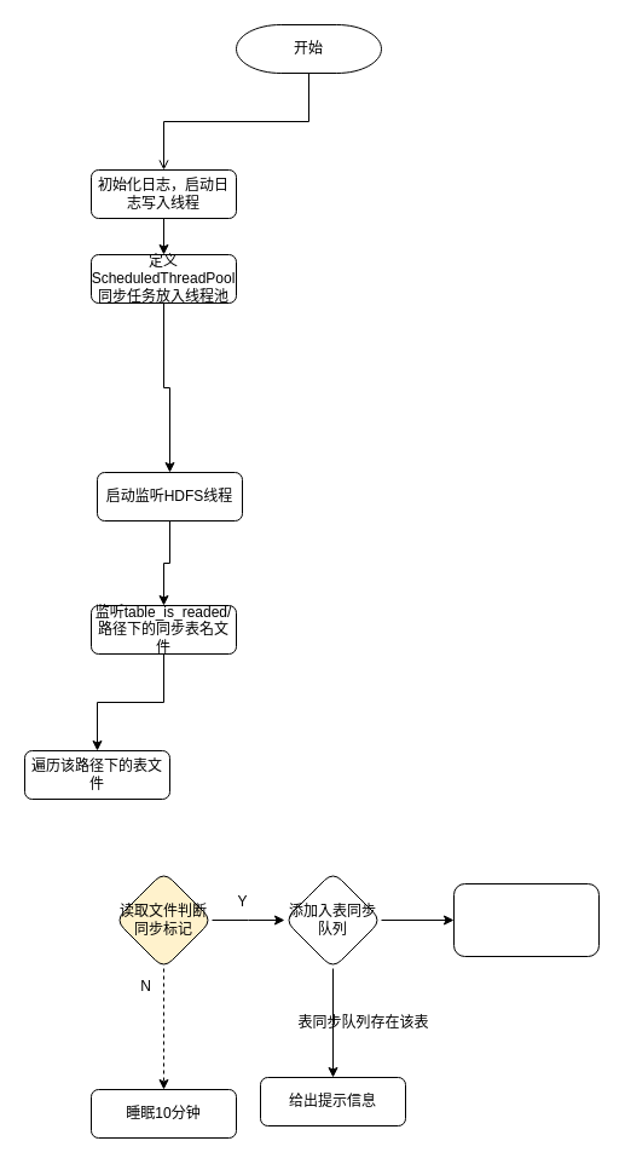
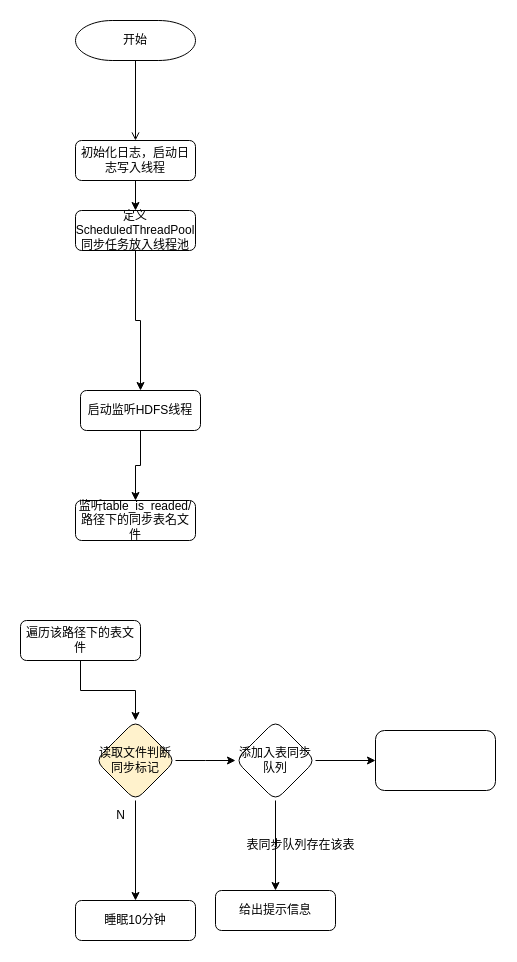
  <mxCell id="0" />
  <mxCell id="1" parent="0" />
  <mxCell id="2" value="" style="edgeStyle=orthogonalEdgeStyle;rounded=0;orthogonalLoop=1;jettySize=auto;html=1;" edge="1" parent="1" source="3" target="7"><mxGeometry relative="1" as="geometry" /></mxCell>
  <mxCell id="3" value="初始化日志，启动日志写入线程" style="rounded=1;whiteSpace=wrap;html=1;fontSize=12;glass=0;strokeWidth=1;shadow=0;" parent="1" vertex="1"><mxGeometry x="75" y="140" width="120" height="40" as="geometry" /></mxCell>
  <mxCell id="4" value="" style="edgeStyle=orthogonalEdgeStyle;rounded=0;orthogonalLoop=1;jettySize=auto;html=1;endArrow=open;" edge="1" parent="1" source="5" target="3"><mxGeometry relative="1" as="geometry" /></mxCell>
- <mxCell id="5" value="开始" style="strokeWidth=1;html=1;shape=mxgraph.flowchart.terminator;whiteSpace=wrap;" vertex="1" parent="1"><mxGeometry x="195" y="20" width="120" height="40" as="geometry" /></mxCell>
+ <mxCell id="5" value="开始" style="strokeWidth=1;html=1;shape=mxgraph.flowchart.terminator;whiteSpace=wrap;" vertex="1" parent="1"><mxGeometry x="75" y="20" width="120" height="40" as="geometry" /></mxCell>
  <mxCell id="6" value="" style="edgeStyle=orthogonalEdgeStyle;rounded=0;orthogonalLoop=1;jettySize=auto;html=1;" edge="1" parent="1" source="7" target="9"><mxGeometry relative="1" as="geometry" /></mxCell>
  <mxCell id="7" value="定义ScheduledThreadPool同步任务放入线程池" style="rounded=1;whiteSpace=wrap;html=1;fontSize=12;glass=0;strokeWidth=1;shadow=0;" vertex="1" parent="1"><mxGeometry x="75" y="210" width="120" height="40" as="geometry" /></mxCell>
  <mxCell id="8" value="" style="edgeStyle=orthogonalEdgeStyle;rounded=0;orthogonalLoop=1;jettySize=auto;html=1;" edge="1" parent="1" source="9" target="11"><mxGeometry relative="1" as="geometry" /></mxCell>
  <mxCell id="9" value="启动监听HDFS线程" style="rounded=1;whiteSpace=wrap;html=1;fontSize=12;glass=0;strokeWidth=1;shadow=0;" vertex="1" parent="1"><mxGeometry x="80" y="390" width="120" height="40" as="geometry" /></mxCell>
- <mxCell id="10" value="" style="edgeStyle=orthogonalEdgeStyle;rounded=0;orthogonalLoop=1;jettySize=auto;html=1;" edge="1" parent="1" source="11" target="13"><mxGeometry relative="1" as="geometry" /></mxCell>
  <mxCell id="11" value="监听table_is_readed/路径下的同步表名文件" style="rounded=1;whiteSpace=wrap;html=1;fontSize=12;glass=0;strokeWidth=1;shadow=0;" vertex="1" parent="1"><mxGeometry x="75" y="500" width="120" height="40" as="geometry" /></mxCell>
+ <mxCell id="12" value="" style="edgeStyle=orthogonalEdgeStyle;rounded=0;orthogonalLoop=1;jettySize=auto;html=1;" edge="1" parent="1" source="13" target="16"><mxGeometry relative="1" as="geometry" /></mxCell>
  <mxCell id="13" value="遍历该路径下的表文件" style="rounded=1;whiteSpace=wrap;html=1;fontSize=12;glass=0;strokeWidth=1;shadow=0;" vertex="1" parent="1"><mxGeometry x="20" y="620" width="120" height="40" as="geometry" /></mxCell>
  <mxCell id="14" value="" style="edgeStyle=orthogonalEdgeStyle;rounded=0;orthogonalLoop=1;jettySize=auto;html=1;" edge="1" parent="1" source="16"><mxGeometry relative="1" as="geometry"><mxPoint x="235" y="760" as="targetPoint" /></mxGeometry></mxCell>
- <mxCell id="15" value="" style="edgeStyle=orthogonalEdgeStyle;rounded=0;orthogonalLoop=1;jettySize=auto;html=1;dashed=1;" edge="1" parent="1" source="16" target="17"><mxGeometry relative="1" as="geometry" /></mxCell>
+ <mxCell id="15" value="" style="edgeStyle=orthogonalEdgeStyle;rounded=0;orthogonalLoop=1;jettySize=auto;html=1;" edge="1" parent="1" source="16" target="17"><mxGeometry relative="1" as="geometry" /></mxCell>
  <mxCell id="16" value="读取文件判断同步标记" style="rhombus;whiteSpace=wrap;html=1;rounded=1;glass=0;strokeWidth=1;shadow=0;fillColor=#fff2cc;" vertex="1" parent="1"><mxGeometry x="95" y="720" width="80" height="80" as="geometry" /></mxCell>
  <mxCell id="17" value="睡眠10分钟" style="rounded=1;whiteSpace=wrap;html=1;fontSize=12;glass=0;strokeWidth=1;shadow=0;" vertex="1" parent="1"><mxGeometry x="75" y="900" width="120" height="40" as="geometry" /></mxCell>
  <mxCell id="18" value="N" style="text;html=1;align=center;verticalAlign=middle;resizable=0;points=[];autosize=1;strokeColor=none;fillColor=none;" vertex="1" parent="1"><mxGeometry x="105" y="800" width="30" height="30" as="geometry" /></mxCell>
- <mxCell id="19" value="Y" style="text;html=1;align=center;verticalAlign=middle;resizable=0;points=[];autosize=1;strokeColor=none;fillColor=none;" vertex="1" parent="1"><mxGeometry x="185" y="730" width="30" height="30" as="geometry" /></mxCell>
  <mxCell id="20" value="" style="edgeStyle=orthogonalEdgeStyle;rounded=0;orthogonalLoop=1;jettySize=auto;html=1;" edge="1" parent="1" source="22" target="23"><mxGeometry relative="1" as="geometry" /></mxCell>
  <mxCell id="21" value="" style="edgeStyle=orthogonalEdgeStyle;rounded=0;orthogonalLoop=1;jettySize=auto;html=1;" edge="1" parent="1" source="22"><mxGeometry relative="1" as="geometry"><mxPoint x="275" y="890" as="targetPoint" /></mxGeometry></mxCell>
  <mxCell id="22" value="添加入表同步队列" style="rhombus;whiteSpace=wrap;html=1;rounded=1;glass=0;strokeWidth=1;shadow=0;" vertex="1" parent="1"><mxGeometry x="235" y="720" width="80" height="80" as="geometry" /></mxCell>
  <mxCell id="23" value="" style="whiteSpace=wrap;html=1;rounded=1;glass=0;strokeWidth=1;shadow=0;" vertex="1" parent="1"><mxGeometry x="375" y="730" width="120" height="60" as="geometry" /></mxCell>
  <mxCell id="24" value="表同步队列存在该表" style="text;html=1;align=center;verticalAlign=middle;resizable=0;points=[];autosize=1;strokeColor=none;fillColor=none;" vertex="1" parent="1"><mxGeometry x="235" y="830" width="130" height="30" as="geometry" /></mxCell>
  <mxCell id="25" value="给出提示信息" style="rounded=1;whiteSpace=wrap;html=1;fontSize=12;glass=0;strokeWidth=1;shadow=0;" vertex="1" parent="1"><mxGeometry x="215" y="890" width="120" height="40" as="geometry" /></mxCell>
